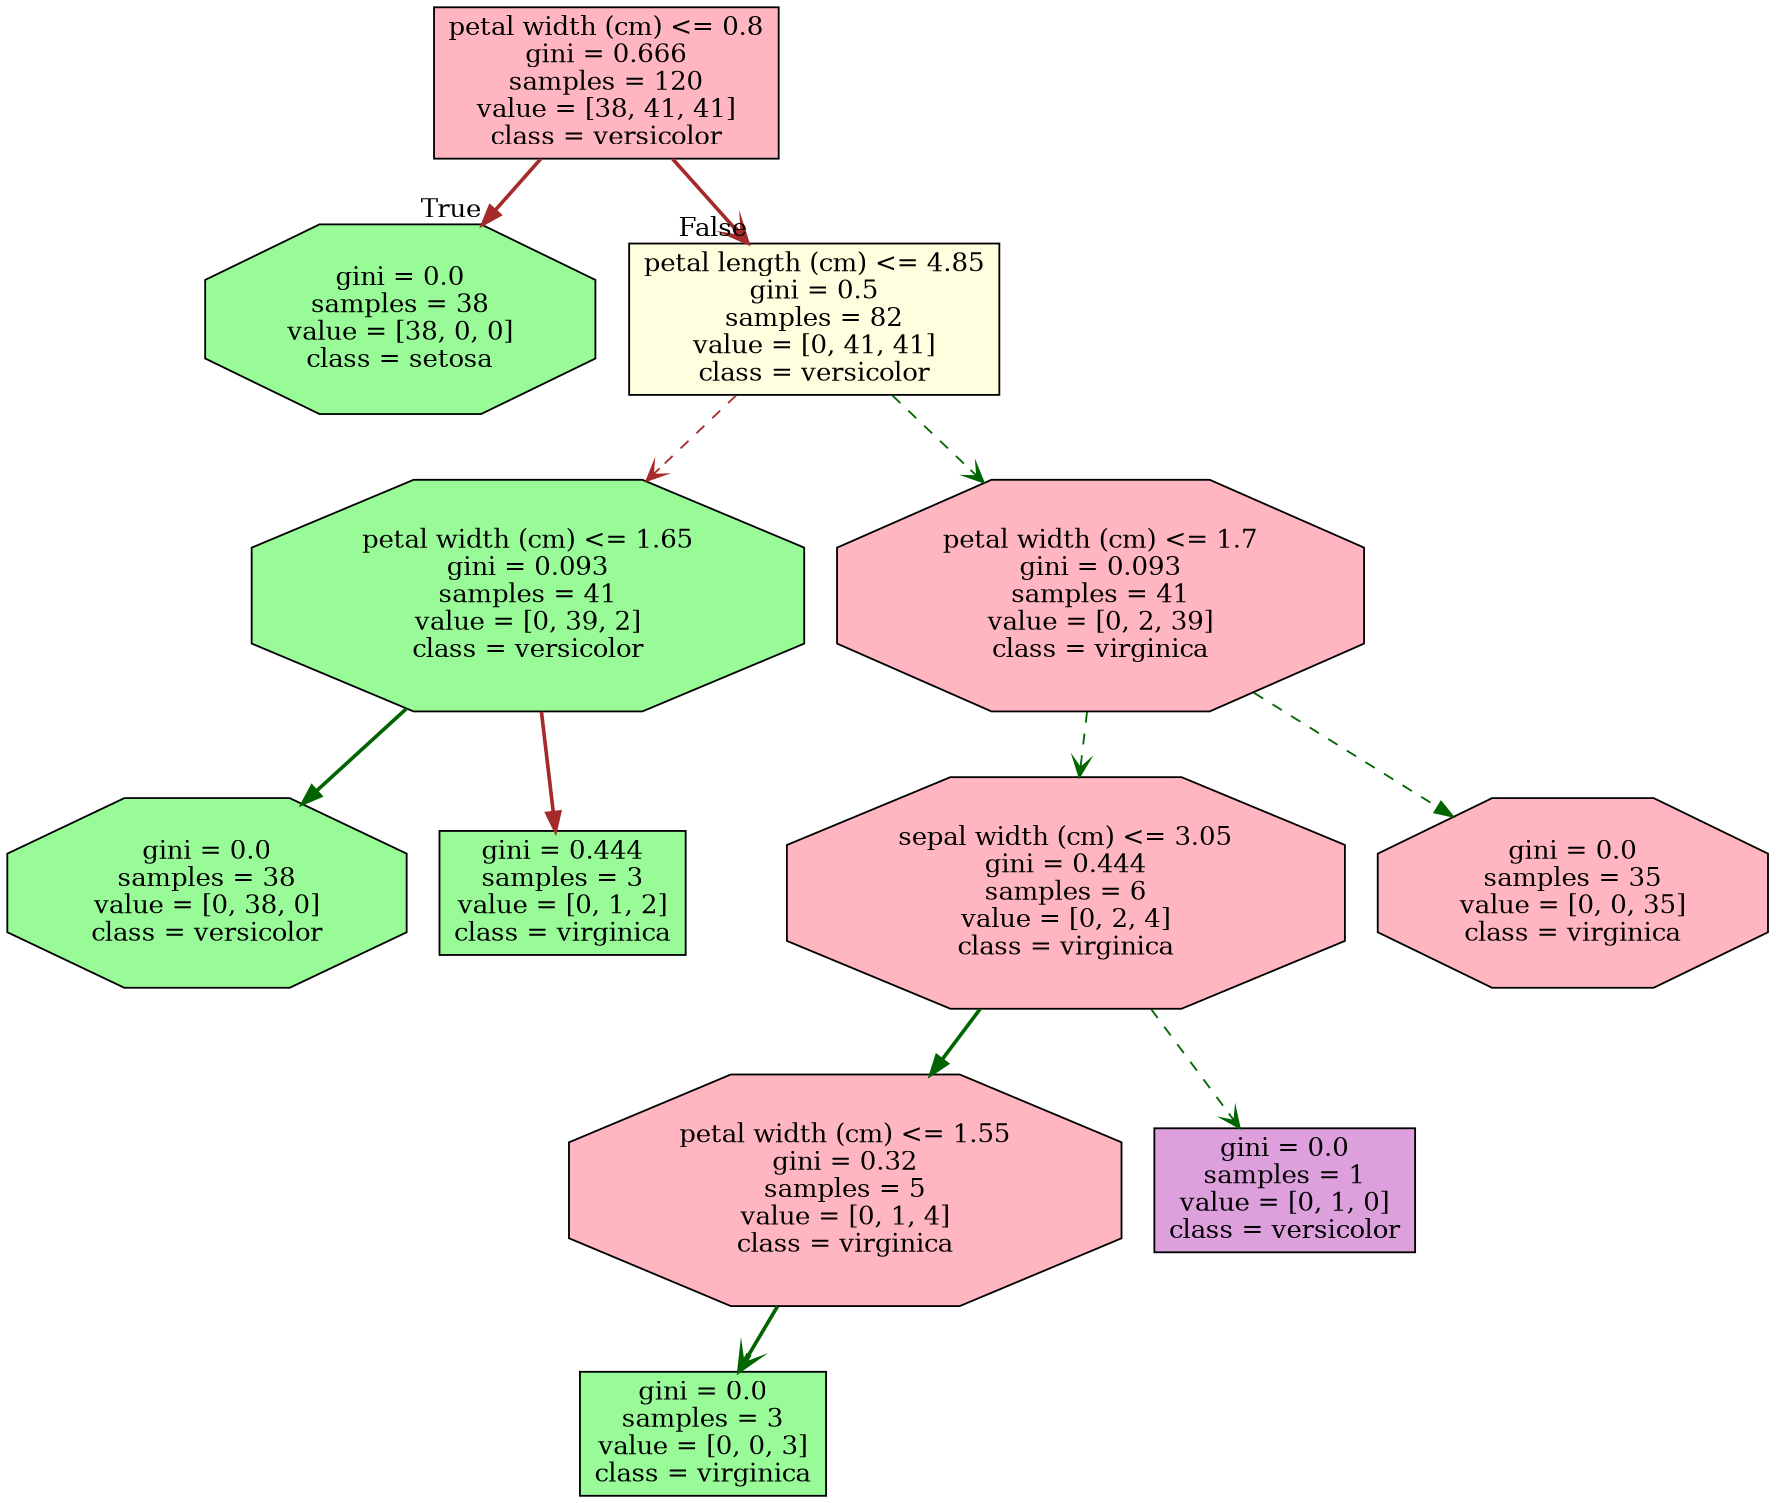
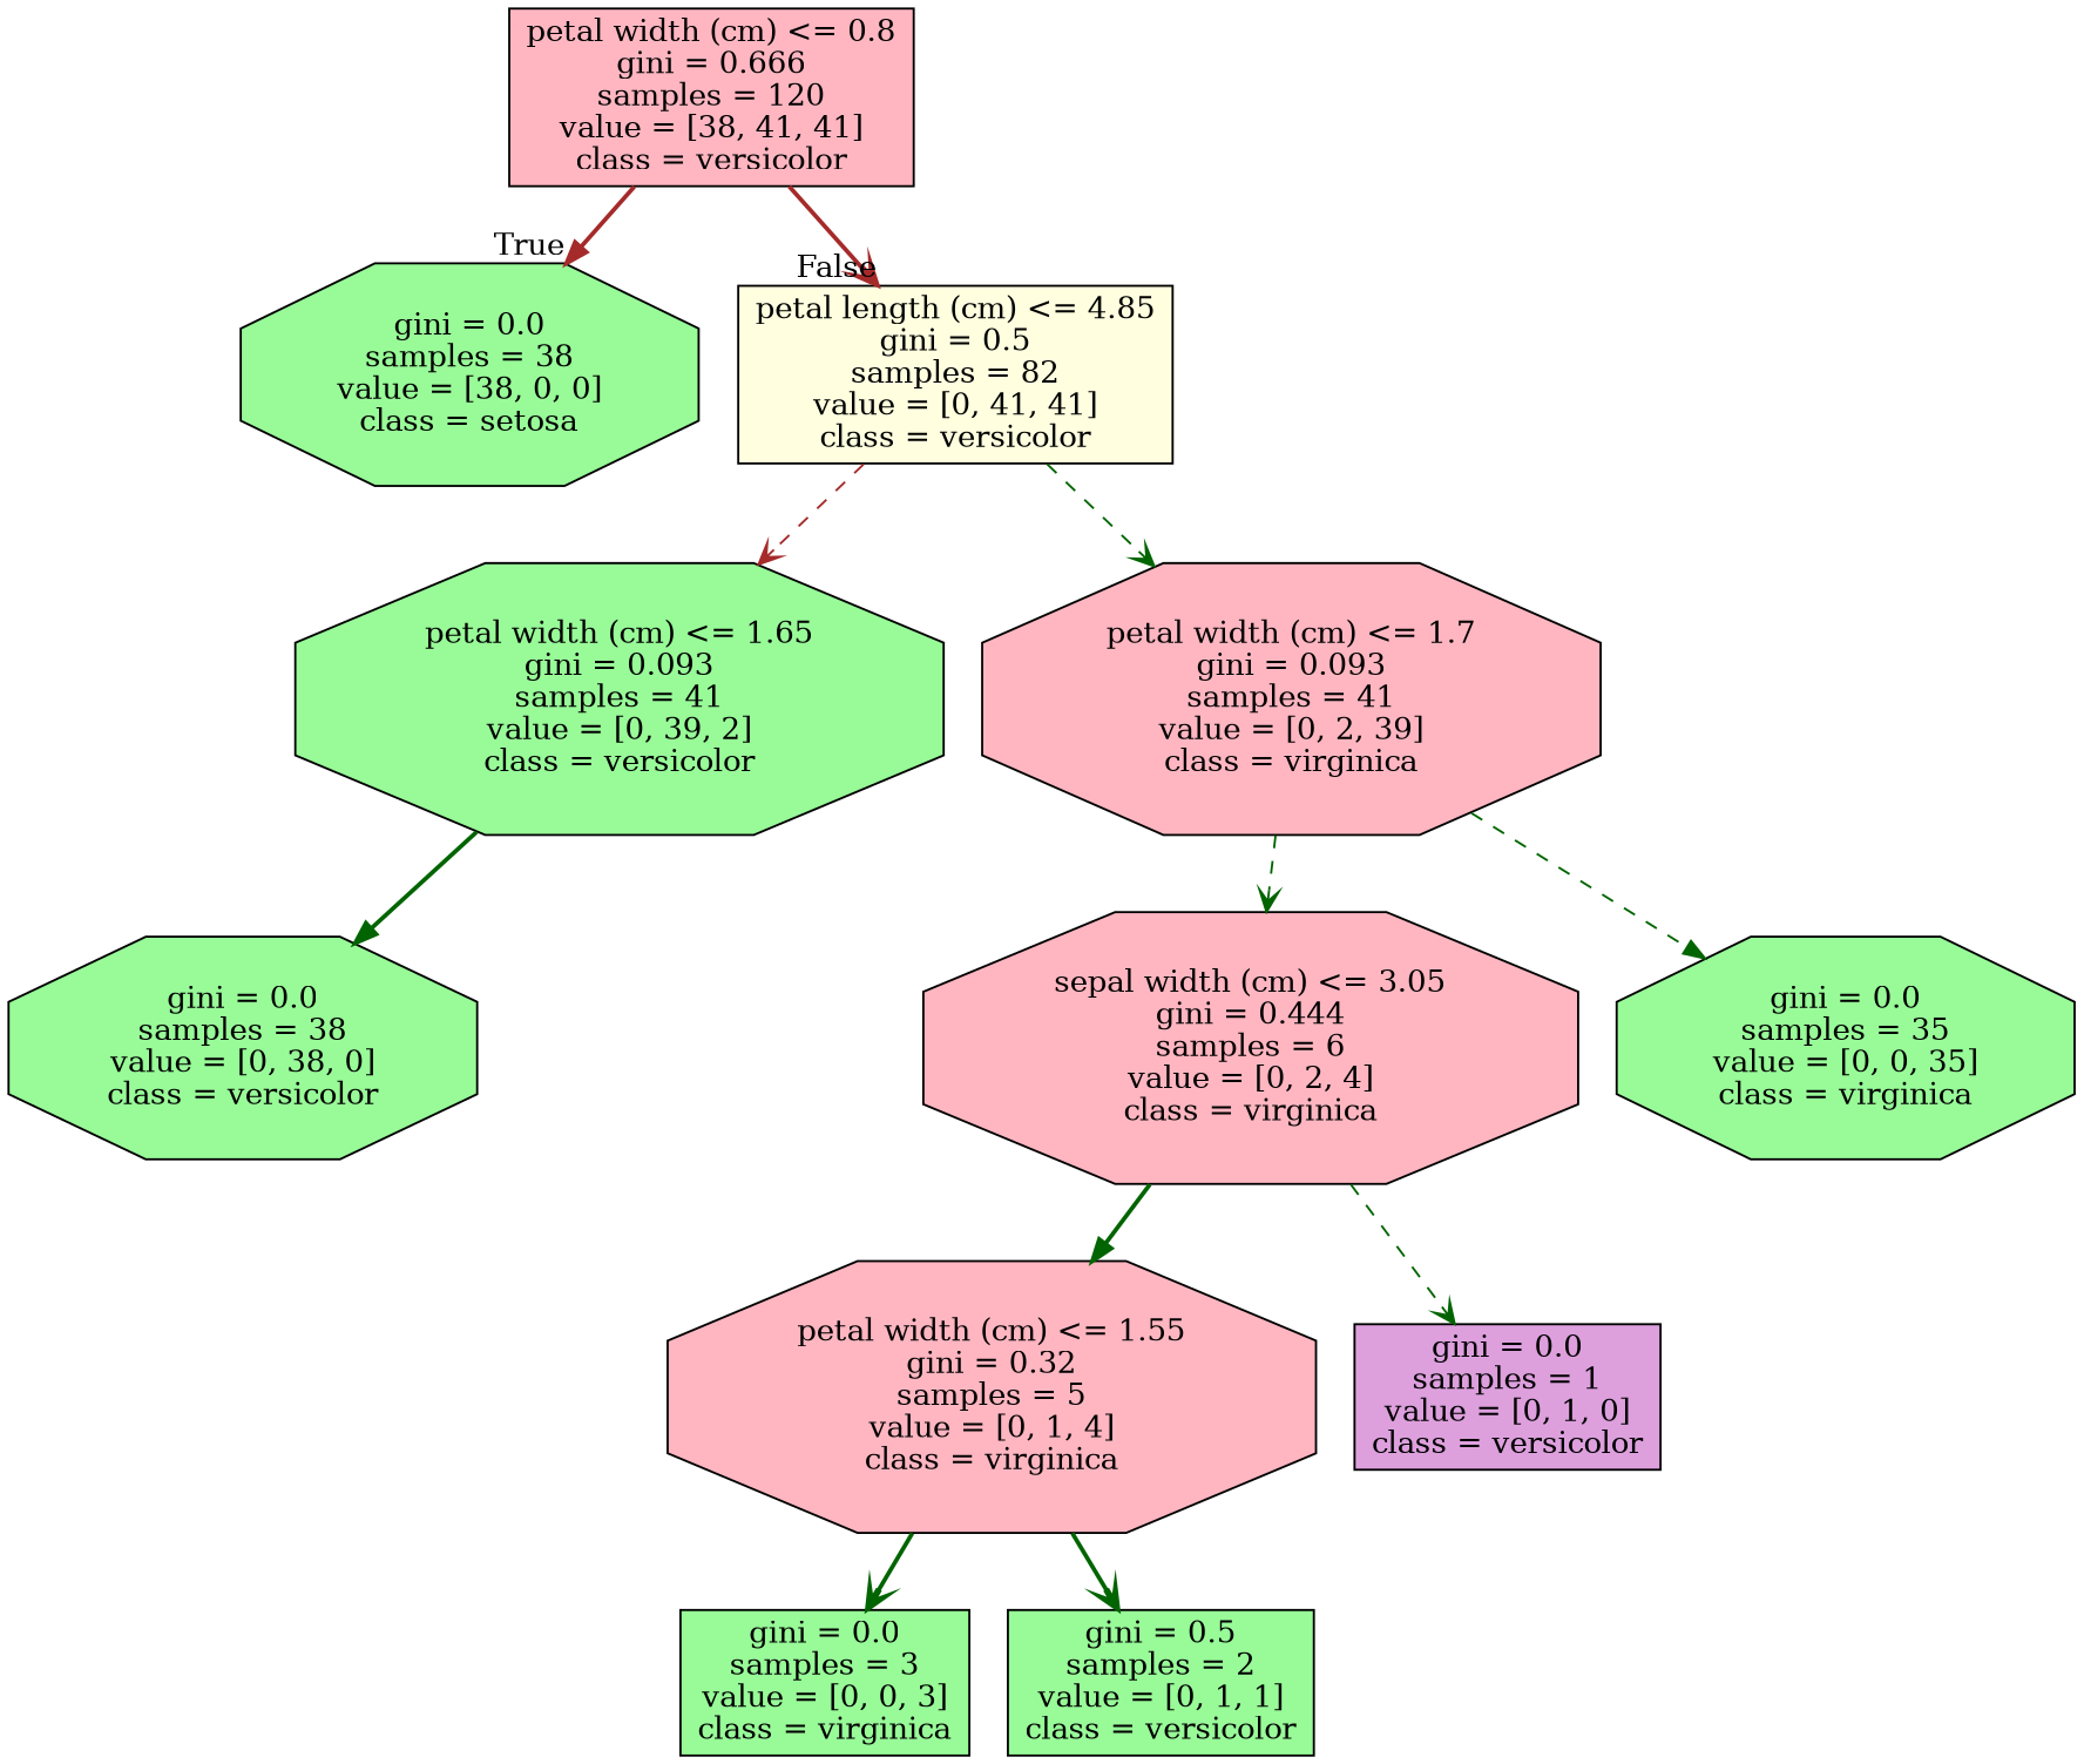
  digraph {
    node [color=black fillcolor=palegreen shape=octagon style=filled]
    edge [arrowhead=vee color=darkgreen style=bold]
    n1 [fillcolor=lightpink label="petal width (cm) <= 0.8\ngini = 0.666\nsamples = 120\nvalue = [38, 41, 41]\nclass = versicolor" shape=box]
    n2 [label="gini = 0.0\nsamples = 38\nvalue = [38, 0, 0]\nclass = setosa"]
    n3 [fillcolor=lightyellow label="petal length (cm) <= 4.85\ngini = 0.5\nsamples = 82\nvalue = [0, 41, 41]\nclass = versicolor" shape=box]
    n4 [label="petal width (cm) <= 1.65\ngini = 0.093\nsamples = 41\nvalue = [0, 39, 2]\nclass = versicolor"]
    n5 [fillcolor=lightpink label="petal width (cm) <= 1.7\ngini = 0.093\nsamples = 41\nvalue = [0, 2, 39]\nclass = virginica"]
    n6 [label="gini = 0.0\nsamples = 38\nvalue = [0, 38, 0]\nclass = versicolor"]
-   n7 [label="gini = 0.444\nsamples = 3\nvalue = [0, 1, 2]\nclass = virginica" shape=box]
    n8 [fillcolor=lightpink label="sepal width (cm) <= 3.05\ngini = 0.444\nsamples = 6\nvalue = [0, 2, 4]\nclass = virginica"]
-   n9 [fillcolor=lightpink label="gini = 0.0\nsamples = 35\nvalue = [0, 0, 35]\nclass = virginica"]
+   n9 [label="gini = 0.0\nsamples = 35\nvalue = [0, 0, 35]\nclass = virginica"]
    n10 [fillcolor=lightpink label="petal width (cm) <= 1.55\ngini = 0.32\nsamples = 5\nvalue = [0, 1, 4]\nclass = virginica"]
    n11 [fillcolor=plum label="gini = 0.0\nsamples = 1\nvalue = [0, 1, 0]\nclass = versicolor" shape=box]
    n12 [label="gini = 0.0\nsamples = 3\nvalue = [0, 0, 3]\nclass = virginica" shape=box]
+   n13 [label="gini = 0.5\nsamples = 2\nvalue = [0, 1, 1]\nclass = versicolor" shape=box]
    n1 -> n2 [arrowhead=normal color=brown headlabel=True labelangle=45 labeldistance=2.5]
    n1 -> n3 [color=brown headlabel=False labelangle=-45 labeldistance=2.5]
    n3 -> n4 [color=brown style=dashed]
    n3 -> n5 [style=dashed]
    n4 -> n6 [arrowhead=normal]
-   n4 -> n7 [arrowhead=normal color=brown]
    n5 -> n8 [style=dashed]
    n5 -> n9 [arrowhead=normal style=dashed]
    n8 -> n10 [arrowhead=normal]
    n8 -> n11 [style=dashed]
    n10 -> n12
+   n10 -> n13
  }
